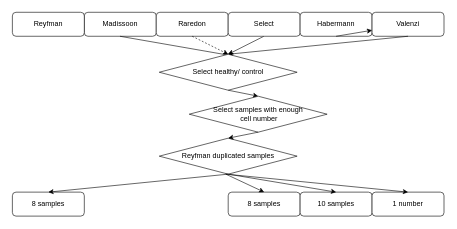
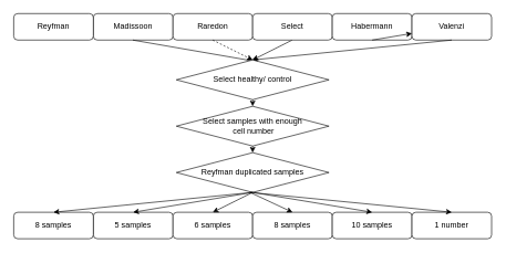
  <mxCell id="0" />
  <mxCell id="1" parent="0" />
  <mxCell id="2" value="Madissoon&lt;br&gt;" style="rounded=1;whiteSpace=wrap;html=1;fontSize=12;glass=0;strokeWidth=1;shadow=0;" parent="1" vertex="1"><mxGeometry x="140" y="20" width="120" height="40" as="geometry" /></mxCell>
  <mxCell id="3" value="Raredon" style="rounded=1;whiteSpace=wrap;html=1;fontSize=12;glass=0;strokeWidth=1;shadow=0;" vertex="1" parent="1"><mxGeometry x="260" y="20" width="120" height="40" as="geometry" /></mxCell>
  <mxCell id="4" value="" style="endArrow=classic;html=1;exitX=0.5;exitY=1;exitDx=0;exitDy=0;entryX=0.5;entryY=0;entryDx=0;entryDy=0;dashed=1;" edge="1" parent="1" source="3" target="13"><mxGeometry width="50" height="50" relative="1" as="geometry"><mxPoint x="370" y="510" as="sourcePoint" /><mxPoint x="320" y="100" as="targetPoint" /></mxGeometry></mxCell>
  <mxCell id="5" value="" style="endArrow=classic;html=1;exitX=0.5;exitY=1;exitDx=0;exitDy=0;entryX=0.539;entryY=0.05;entryDx=0;entryDy=0;entryPerimeter=0;" edge="1" parent="1" target="13"><mxGeometry width="50" height="50" relative="1" as="geometry"><mxPoint x="199.5" y="60" as="sourcePoint" /><mxPoint x="200" y="100" as="targetPoint" /></mxGeometry></mxCell>
  <mxCell id="6" value="" style="endArrow=classic;html=1;exitX=0.5;exitY=1;exitDx=0;exitDy=0;entryX=0.5;entryY=0;entryDx=0;entryDy=0;" edge="1" parent="1" target="13"><mxGeometry width="50" height="50" relative="1" as="geometry"><mxPoint x="439.5" y="60" as="sourcePoint" /><mxPoint x="440" y="100" as="targetPoint" /></mxGeometry></mxCell>
  <mxCell id="7" value="Select" style="rounded=1;whiteSpace=wrap;html=1;fontSize=12;glass=0;strokeWidth=1;shadow=0;" vertex="1" parent="1"><mxGeometry x="380" y="20" width="120" height="40" as="geometry" /></mxCell>
  <mxCell id="8" value="Habermann" style="rounded=1;whiteSpace=wrap;html=1;fontSize=12;glass=0;strokeWidth=1;shadow=0;" vertex="1" parent="1"><mxGeometry x="500" y="20" width="120" height="40" as="geometry" /></mxCell>
  <mxCell id="9" value="" style="endArrow=classic;html=1;exitX=0.5;exitY=1;exitDx=0;exitDy=0;" edge="1" parent="1" source="8" target="11"><mxGeometry width="50" height="50" relative="1" as="geometry"><mxPoint x="610" y="510" as="sourcePoint" /><mxPoint x="386" y="100" as="targetPoint" /></mxGeometry></mxCell>
  <mxCell id="10" value="Reyfman" style="rounded=1;whiteSpace=wrap;html=1;fontSize=12;glass=0;strokeWidth=1;shadow=0;" vertex="1" parent="1"><mxGeometry x="20" y="20" width="120" height="40" as="geometry" /></mxCell>
  <mxCell id="11" value="Valenzi" style="rounded=1;whiteSpace=wrap;html=1;fontSize=12;glass=0;strokeWidth=1;shadow=0;" vertex="1" parent="1"><mxGeometry x="620" y="20" width="120" height="40" as="geometry" /></mxCell>
  <mxCell id="12" value="" style="endArrow=diamond;html=1;exitX=0.5;exitY=1;exitDx=0;exitDy=0;entryX=0.5;entryY=0;entryDx=0;entryDy=0;" edge="1" parent="1" source="11" target="13"><mxGeometry width="50" height="50" relative="1" as="geometry"><mxPoint x="730" y="510" as="sourcePoint" /><mxPoint x="680" y="100" as="targetPoint" /></mxGeometry></mxCell>
  <mxCell id="13" value="Select healthy/ control" style="rhombus;whiteSpace=wrap;html=1;" vertex="1" parent="1"><mxGeometry x="265" y="90" width="230" height="60" as="geometry" /></mxCell>
  <mxCell id="14" value="" style="endArrow=classic;html=1;entryX=0.5;entryY=0;entryDx=0;entryDy=0;exitX=0.5;exitY=1;exitDx=0;exitDy=0;" edge="1" parent="1" source="13" target="15"><mxGeometry width="50" height="50" relative="1" as="geometry"><mxPoint x="380" y="150" as="sourcePoint" /><mxPoint x="380" y="180" as="targetPoint" /></mxGeometry></mxCell>
- <mxCell id="15" value="Select samples with enough&lt;br&gt;&amp;nbsp;cell number" style="rhombus;whiteSpace=wrap;html=1;" vertex="1" parent="1"><mxGeometry x="315" y="160" width="230" height="60" as="geometry" /></mxCell>
+ <mxCell id="15" value="Select samples with enough&lt;br&gt;&amp;nbsp;cell number" style="rhombus;whiteSpace=wrap;html=1;" vertex="1" parent="1"><mxGeometry x="265" y="160" width="230" height="60" as="geometry" /></mxCell>
  <mxCell id="16" value="Reyfman duplicated samples" style="rhombus;whiteSpace=wrap;html=1;" vertex="1" parent="1"><mxGeometry x="265" y="230" width="230" height="60" as="geometry" /></mxCell>
  <mxCell id="17" value="" style="endArrow=classic;html=1;entryX=0.5;entryY=0;entryDx=0;entryDy=0;exitX=0.5;exitY=1;exitDx=0;exitDy=0;" edge="1" parent="1" source="15" target="16"><mxGeometry width="50" height="50" relative="1" as="geometry"><mxPoint x="390" y="160" as="sourcePoint" /><mxPoint x="390" y="180" as="targetPoint" /></mxGeometry></mxCell>
+ <mxCell id="18" value="5 samples" style="rounded=1;whiteSpace=wrap;html=1;fontSize=12;glass=0;strokeWidth=1;shadow=0;" vertex="1" parent="1"><mxGeometry x="140" y="320" width="120" height="40" as="geometry" /></mxCell>
+ <mxCell id="19" value="6 samples" style="rounded=1;whiteSpace=wrap;html=1;fontSize=12;glass=0;strokeWidth=1;shadow=0;" vertex="1" parent="1"><mxGeometry x="260" y="320" width="120" height="40" as="geometry" /></mxCell>
  <mxCell id="20" value="8 samples" style="rounded=1;whiteSpace=wrap;html=1;fontSize=12;glass=0;strokeWidth=1;shadow=0;" vertex="1" parent="1"><mxGeometry x="380" y="320" width="120" height="40" as="geometry" /></mxCell>
  <mxCell id="21" value="10 samples" style="rounded=1;whiteSpace=wrap;html=1;fontSize=12;glass=0;strokeWidth=1;shadow=0;" vertex="1" parent="1"><mxGeometry x="500" y="320" width="120" height="40" as="geometry" /></mxCell>
  <mxCell id="22" value="8 samples" style="rounded=1;whiteSpace=wrap;html=1;fontSize=12;glass=0;strokeWidth=1;shadow=0;" vertex="1" parent="1"><mxGeometry x="20" y="320" width="120" height="40" as="geometry" /></mxCell>
  <mxCell id="23" value="1 number" style="rounded=1;whiteSpace=wrap;html=1;fontSize=12;glass=0;strokeWidth=1;shadow=0;" vertex="1" parent="1"><mxGeometry x="620" y="320" width="120" height="40" as="geometry" /></mxCell>
  <mxCell id="24" value="" style="endArrow=classic;html=1;exitX=0.5;exitY=1;exitDx=0;exitDy=0;entryX=0.5;entryY=0;entryDx=0;entryDy=0;" edge="1" parent="1" source="16" target="22"><mxGeometry width="50" height="50" relative="1" as="geometry"><mxPoint x="26" y="270" as="sourcePoint" /><mxPoint x="326" y="300" as="targetPoint" /></mxGeometry></mxCell>
+ <mxCell id="25" value="" style="endArrow=classic;html=1;exitX=0.5;exitY=1;exitDx=0;exitDy=0;entryX=0.5;entryY=0;entryDx=0;entryDy=0;" edge="1" parent="1" source="16" target="18"><mxGeometry width="50" height="50" relative="1" as="geometry"><mxPoint x="390" y="300" as="sourcePoint" /><mxPoint x="90" y="330" as="targetPoint" /></mxGeometry></mxCell>
+ <mxCell id="26" value="" style="endArrow=classic;html=1;exitX=0.5;exitY=1;exitDx=0;exitDy=0;entryX=0.5;entryY=0;entryDx=0;entryDy=0;" edge="1" parent="1" source="16" target="19"><mxGeometry width="50" height="50" relative="1" as="geometry"><mxPoint x="390" y="300" as="sourcePoint" /><mxPoint x="210" y="330" as="targetPoint" /></mxGeometry></mxCell>
  <mxCell id="27" value="" style="endArrow=classic;html=1;entryX=0.5;entryY=0;entryDx=0;entryDy=0;" edge="1" parent="1" target="20"><mxGeometry width="50" height="50" relative="1" as="geometry"><mxPoint x="376" y="290" as="sourcePoint" /><mxPoint x="330" y="330" as="targetPoint" /></mxGeometry></mxCell>
  <mxCell id="28" value="" style="endArrow=classic;html=1;entryX=0.5;entryY=0;entryDx=0;entryDy=0;exitX=0.5;exitY=1;exitDx=0;exitDy=0;" edge="1" parent="1" source="16" target="21"><mxGeometry width="50" height="50" relative="1" as="geometry"><mxPoint x="386" y="300" as="sourcePoint" /><mxPoint x="450" y="330" as="targetPoint" /></mxGeometry></mxCell>
  <mxCell id="29" value="" style="endArrow=classic;html=1;entryX=0.5;entryY=0;entryDx=0;entryDy=0;" edge="1" parent="1" target="23"><mxGeometry width="50" height="50" relative="1" as="geometry"><mxPoint x="376" y="290" as="sourcePoint" /><mxPoint x="570" y="330" as="targetPoint" /></mxGeometry></mxCell>
